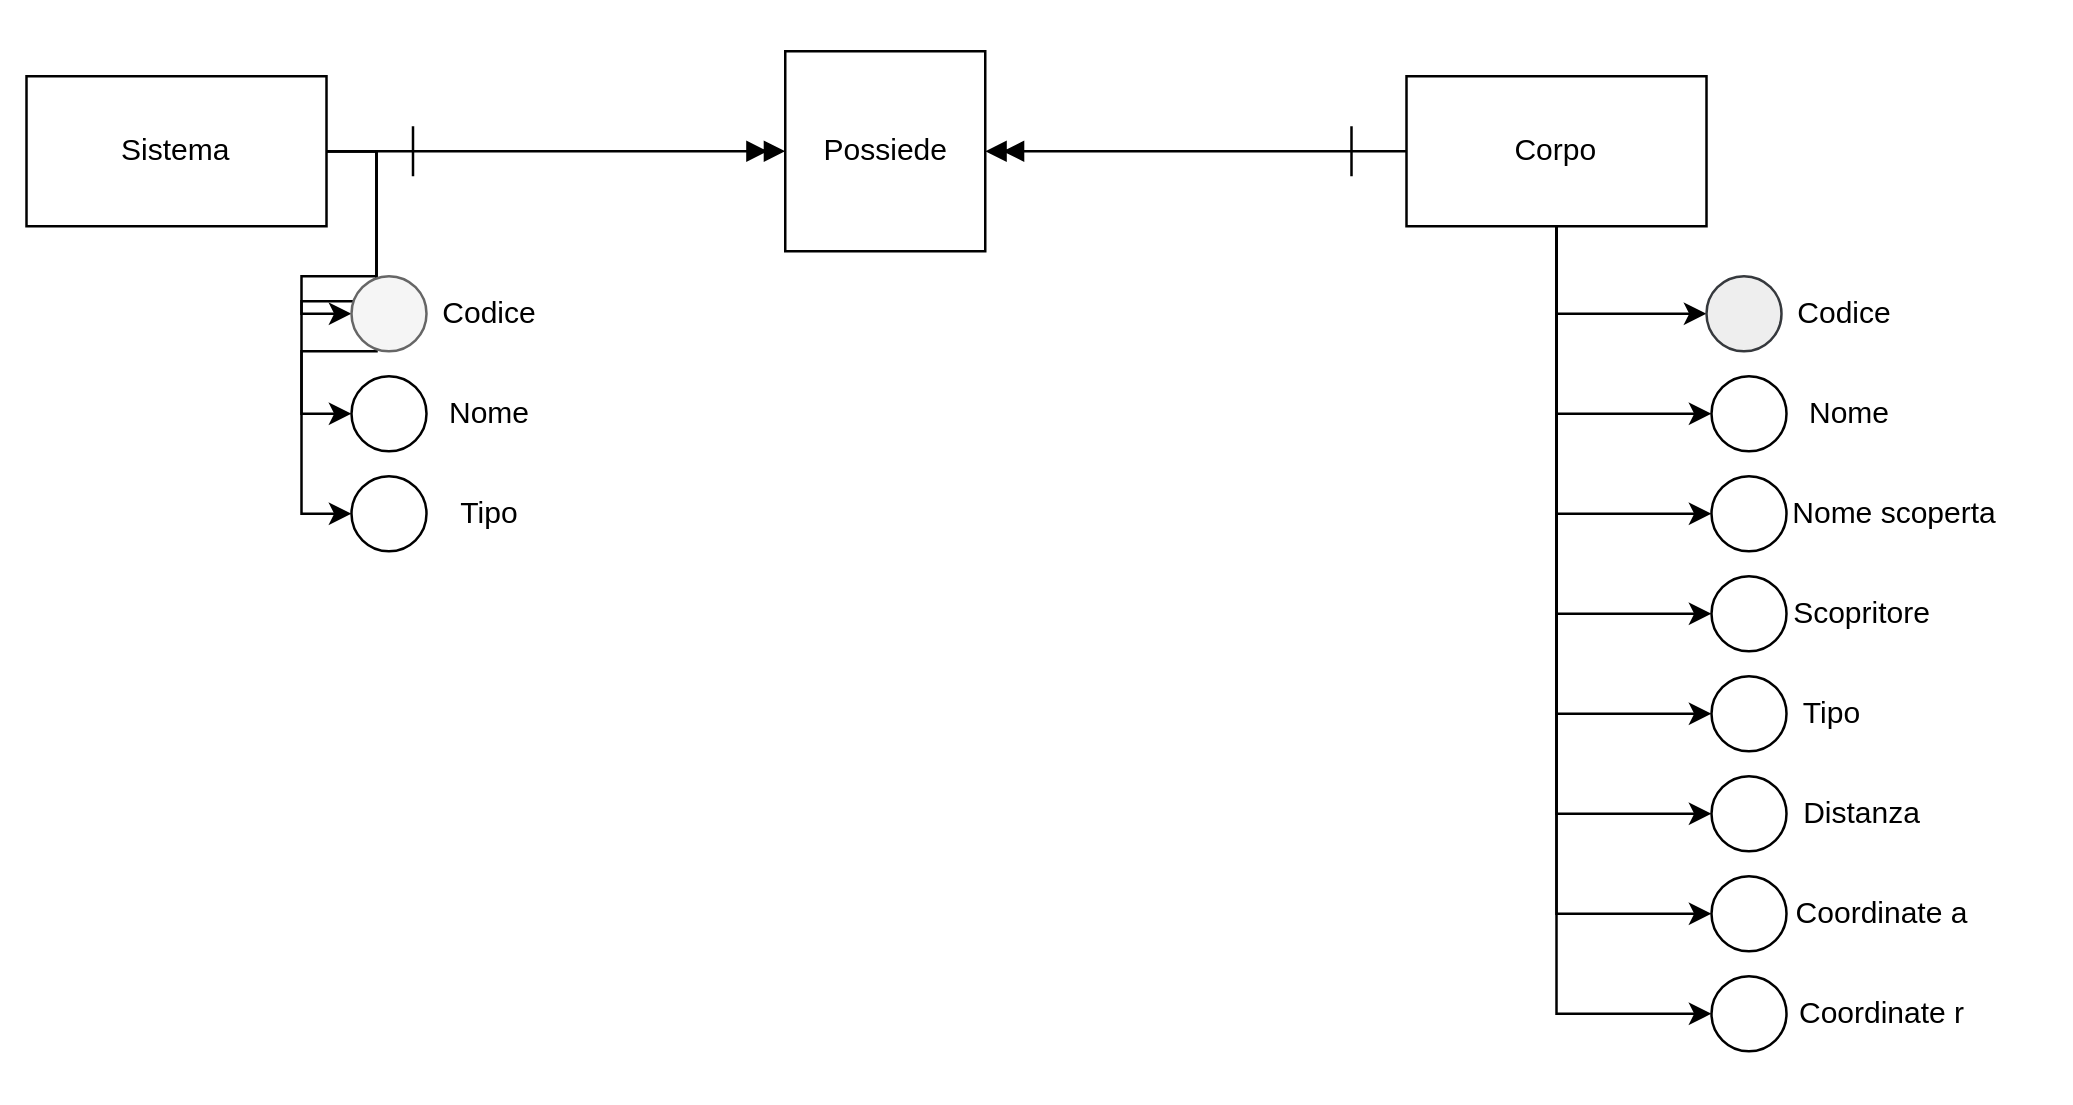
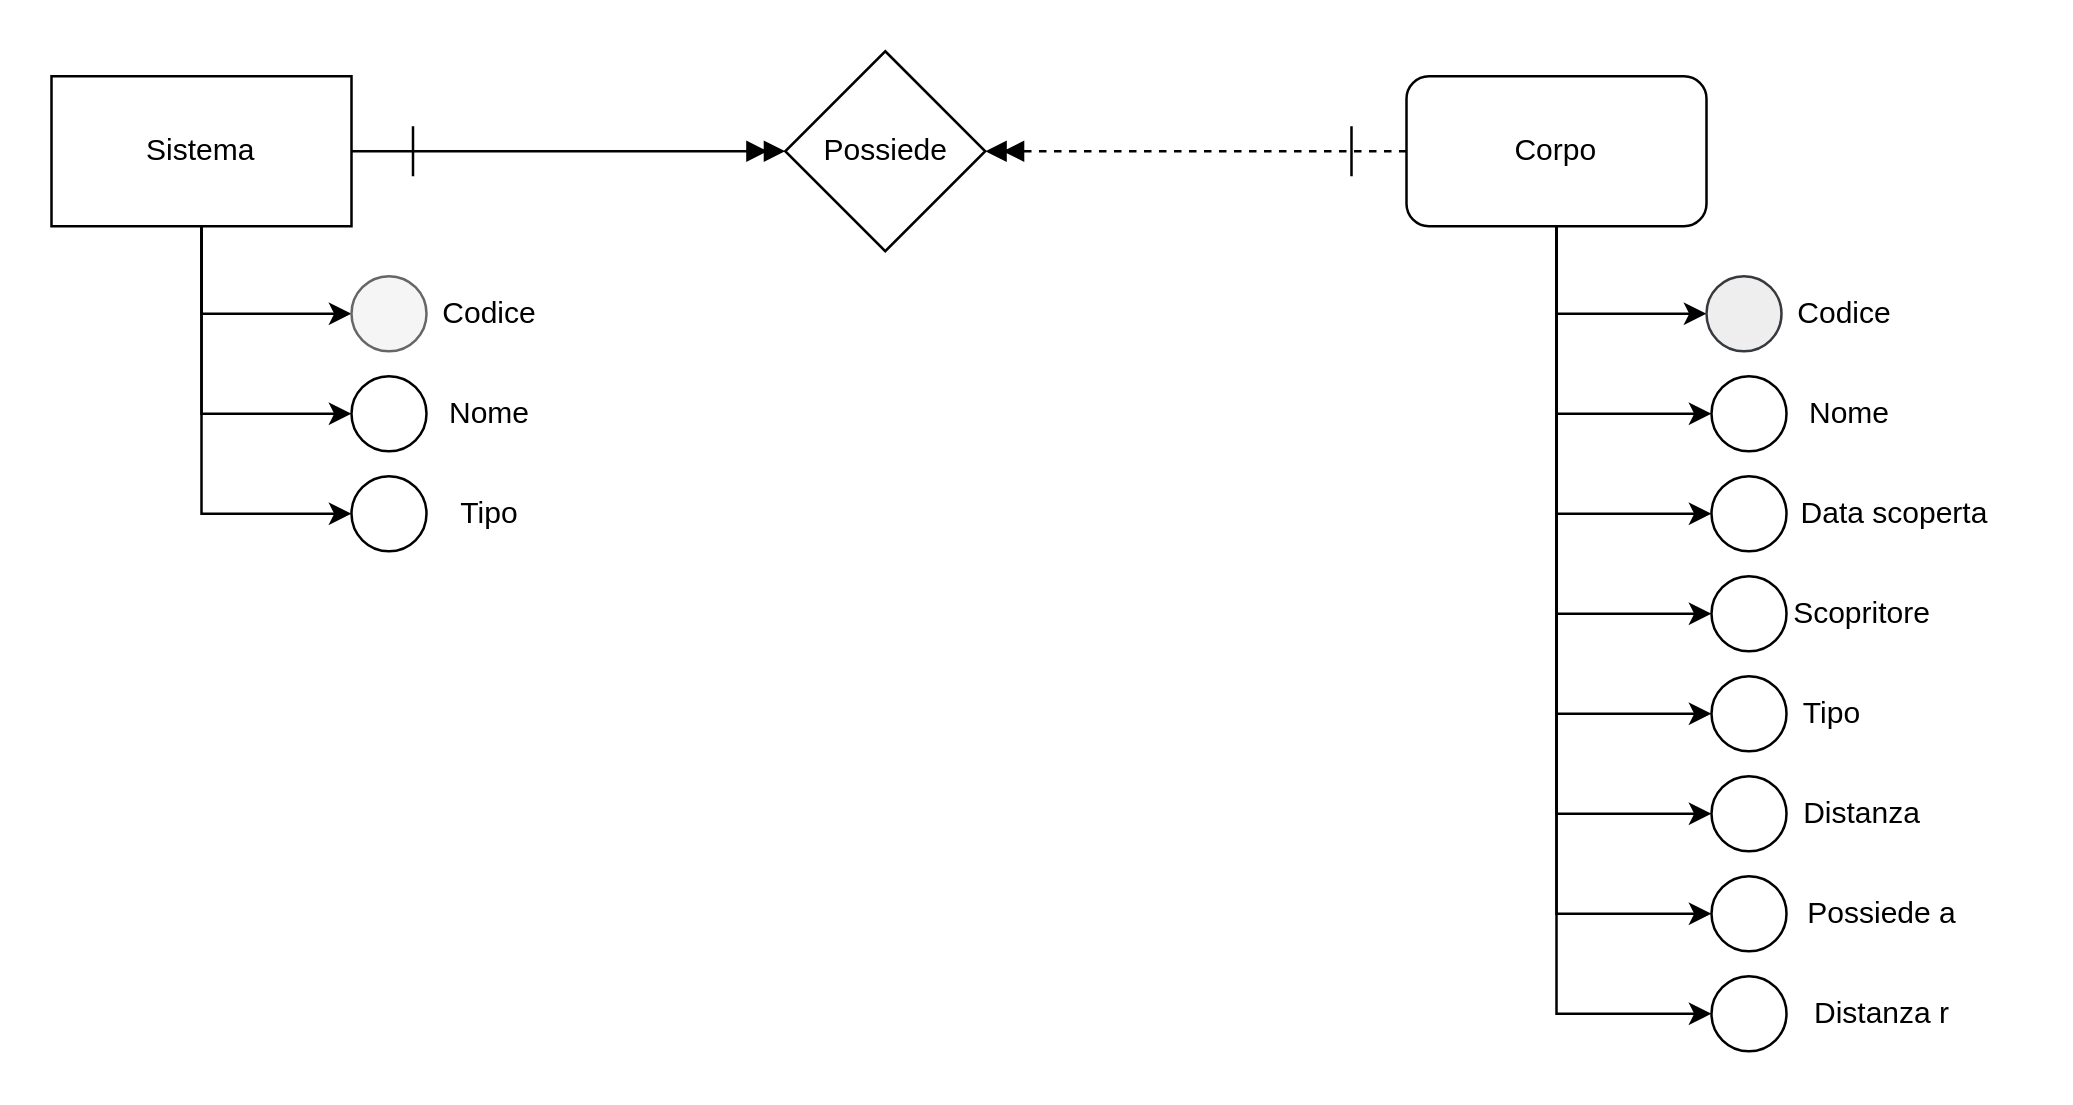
  <mxCell id="0" />
  <mxCell id="1" parent="0" />
  <mxCell id="2" style="edgeStyle=orthogonalEdgeStyle;rounded=0;orthogonalLoop=1;jettySize=auto;html=1;entryX=0;entryY=0.5;entryDx=0;entryDy=0;" edge="1" parent="1" source="6" target="7"><mxGeometry relative="1" as="geometry" /></mxCell>
  <mxCell id="3" style="edgeStyle=orthogonalEdgeStyle;rounded=0;orthogonalLoop=1;jettySize=auto;html=1;entryX=0;entryY=0.5;entryDx=0;entryDy=0;" edge="1" parent="1" source="6" target="9"><mxGeometry relative="1" as="geometry" /></mxCell>
  <mxCell id="4" style="edgeStyle=orthogonalEdgeStyle;rounded=0;orthogonalLoop=1;jettySize=auto;html=1;entryX=0;entryY=0.5;entryDx=0;entryDy=0;" edge="1" parent="1" source="6" target="11"><mxGeometry relative="1" as="geometry" /></mxCell>
  <mxCell id="5" style="edgeStyle=orthogonalEdgeStyle;rounded=0;orthogonalLoop=1;jettySize=auto;html=1;entryX=0;entryY=0.5;entryDx=0;entryDy=0;endArrow=doubleBlock;endFill=1;" edge="1" parent="1" source="6" target="13"><mxGeometry relative="1" as="geometry" /></mxCell>
- <mxCell id="6" value="Sistema" style="rounded=0;whiteSpace=wrap;html=1;" vertex="1" parent="1"><mxGeometry x="10" y="30" width="120" height="60" as="geometry" /></mxCell>
+ <mxCell id="6" value="Sistema" style="rounded=0;whiteSpace=wrap;html=1;" vertex="1" parent="1"><mxGeometry x="20" y="30" width="120" height="60" as="geometry" /></mxCell>
  <mxCell id="7" value="" style="ellipse;whiteSpace=wrap;html=1;aspect=fixed;fillColor=#f5f5f5;fontColor=#333333;strokeColor=#666666;" vertex="1" parent="1"><mxGeometry x="140" y="110" width="30" height="30" as="geometry" /></mxCell>
  <mxCell id="8" value="Codice" style="text;html=1;align=center;verticalAlign=middle;resizable=0;points=[];autosize=1;strokeColor=none;fillColor=none;" vertex="1" parent="1"><mxGeometry x="165" y="110" width="60" height="30" as="geometry" /></mxCell>
  <mxCell id="9" value="" style="ellipse;whiteSpace=wrap;html=1;aspect=fixed;" vertex="1" parent="1"><mxGeometry x="140" y="150" width="30" height="30" as="geometry" /></mxCell>
  <mxCell id="10" value="Nome" style="text;html=1;align=center;verticalAlign=middle;resizable=0;points=[];autosize=1;strokeColor=none;fillColor=none;" vertex="1" parent="1"><mxGeometry x="165" y="150" width="60" height="30" as="geometry" /></mxCell>
  <mxCell id="11" value="" style="ellipse;whiteSpace=wrap;html=1;aspect=fixed;" vertex="1" parent="1"><mxGeometry x="140" y="190" width="30" height="30" as="geometry" /></mxCell>
  <mxCell id="12" value="Tipo" style="text;html=1;align=center;verticalAlign=middle;resizable=0;points=[];autosize=1;strokeColor=none;fillColor=none;" vertex="1" parent="1"><mxGeometry x="170" y="190" width="50" height="30" as="geometry" /></mxCell>
- <mxCell id="13" value="Possiede" style="whiteSpace=wrap;html=1;rounded=0;" vertex="1" parent="1"><mxGeometry x="313.5" y="20" width="80" height="80" as="geometry" /></mxCell>
+ <mxCell id="13" value="Possiede" style="rhombus;whiteSpace=wrap;html=1;" vertex="1" parent="1"><mxGeometry x="313.5" y="20" width="80" height="80" as="geometry" /></mxCell>
  <mxCell id="14" style="edgeStyle=orthogonalEdgeStyle;rounded=0;orthogonalLoop=1;jettySize=auto;html=1;entryX=0;entryY=0.5;entryDx=0;entryDy=0;" edge="1" parent="1" source="23" target="24"><mxGeometry relative="1" as="geometry" /></mxCell>
  <mxCell id="15" style="edgeStyle=orthogonalEdgeStyle;rounded=0;orthogonalLoop=1;jettySize=auto;html=1;entryX=0;entryY=0.5;entryDx=0;entryDy=0;" edge="1" parent="1" source="23" target="26"><mxGeometry relative="1" as="geometry"><Array as="points"><mxPoint x="622" y="165" /></Array></mxGeometry></mxCell>
  <mxCell id="16" style="edgeStyle=orthogonalEdgeStyle;rounded=0;orthogonalLoop=1;jettySize=auto;html=1;entryX=0;entryY=0.5;entryDx=0;entryDy=0;" edge="1" parent="1" source="23" target="28"><mxGeometry relative="1" as="geometry"><Array as="points"><mxPoint x="622" y="205" /></Array></mxGeometry></mxCell>
  <mxCell id="17" style="edgeStyle=orthogonalEdgeStyle;rounded=0;orthogonalLoop=1;jettySize=auto;html=1;entryX=0;entryY=0.5;entryDx=0;entryDy=0;" edge="1" parent="1" source="23" target="30"><mxGeometry relative="1" as="geometry"><Array as="points"><mxPoint x="622" y="245" /></Array></mxGeometry></mxCell>
  <mxCell id="18" style="edgeStyle=orthogonalEdgeStyle;rounded=0;orthogonalLoop=1;jettySize=auto;html=1;entryX=0;entryY=0.5;entryDx=0;entryDy=0;" edge="1" parent="1" source="23" target="32"><mxGeometry relative="1" as="geometry"><Array as="points"><mxPoint x="622" y="285" /></Array></mxGeometry></mxCell>
  <mxCell id="19" style="edgeStyle=orthogonalEdgeStyle;rounded=0;orthogonalLoop=1;jettySize=auto;html=1;entryX=0;entryY=0.5;entryDx=0;entryDy=0;" edge="1" parent="1" source="23" target="34"><mxGeometry relative="1" as="geometry"><Array as="points"><mxPoint x="622" y="325" /></Array></mxGeometry></mxCell>
  <mxCell id="20" style="edgeStyle=orthogonalEdgeStyle;rounded=0;orthogonalLoop=1;jettySize=auto;html=1;entryX=0;entryY=0.5;entryDx=0;entryDy=0;" edge="1" parent="1" source="23" target="36"><mxGeometry relative="1" as="geometry"><Array as="points"><mxPoint x="622" y="365" /></Array></mxGeometry></mxCell>
- <mxCell id="21" style="edgeStyle=orthogonalEdgeStyle;rounded=0;orthogonalLoop=1;jettySize=auto;html=1;entryX=1;entryY=0.5;entryDx=0;entryDy=0;endArrow=doubleBlock;endFill=1;" edge="1" parent="1" source="23" target="13"><mxGeometry relative="1" as="geometry" /></mxCell>
+ <mxCell id="21" style="edgeStyle=orthogonalEdgeStyle;rounded=0;orthogonalLoop=1;jettySize=auto;html=1;entryX=1;entryY=0.5;entryDx=0;entryDy=0;endArrow=doubleBlock;endFill=1;dashed=1;" edge="1" parent="1" source="23" target="13"><mxGeometry relative="1" as="geometry" /></mxCell>
  <mxCell id="22" style="edgeStyle=orthogonalEdgeStyle;rounded=0;orthogonalLoop=1;jettySize=auto;html=1;entryX=0;entryY=0.5;entryDx=0;entryDy=0;" edge="1" parent="1" source="23" target="40"><mxGeometry relative="1" as="geometry"><Array as="points"><mxPoint x="622" y="405" /></Array></mxGeometry></mxCell>
- <mxCell id="23" value="Corpo" style="rounded=0;whiteSpace=wrap;html=1;" vertex="1" parent="1"><mxGeometry x="562" y="30" width="120" height="60" as="geometry" /></mxCell>
+ <mxCell id="23" value="Corpo" style="whiteSpace=wrap;html=1;rounded=1;" vertex="1" parent="1"><mxGeometry x="562" y="30" width="120" height="60" as="geometry" /></mxCell>
  <mxCell id="24" value="" style="ellipse;whiteSpace=wrap;html=1;aspect=fixed;fillColor=#eeeeee;strokeColor=#36393d;" vertex="1" parent="1"><mxGeometry x="682" y="110" width="30" height="30" as="geometry" /></mxCell>
  <mxCell id="25" value="Codice" style="text;html=1;align=center;verticalAlign=middle;resizable=0;points=[];autosize=1;strokeColor=none;fillColor=none;" vertex="1" parent="1"><mxGeometry x="707" y="110" width="60" height="30" as="geometry" /></mxCell>
  <mxCell id="26" value="" style="ellipse;whiteSpace=wrap;html=1;aspect=fixed;" vertex="1" parent="1"><mxGeometry x="684" y="150" width="30" height="30" as="geometry" /></mxCell>
  <mxCell id="27" value="Nome" style="text;html=1;align=center;verticalAlign=middle;resizable=0;points=[];autosize=1;strokeColor=none;fillColor=none;" vertex="1" parent="1"><mxGeometry x="709" y="150" width="60" height="30" as="geometry" /></mxCell>
  <mxCell id="28" value="" style="ellipse;whiteSpace=wrap;html=1;aspect=fixed;" vertex="1" parent="1"><mxGeometry x="684" y="190" width="30" height="30" as="geometry" /></mxCell>
- <mxCell id="29" value="Nome scoperta" style="text;html=1;align=center;verticalAlign=middle;resizable=0;points=[];autosize=1;strokeColor=none;fillColor=none;" vertex="1" parent="1"><mxGeometry x="707" y="190" width="100" height="30" as="geometry" /></mxCell>
+ <mxCell id="29" value="Data scoperta" style="text;html=1;align=center;verticalAlign=middle;resizable=0;points=[];autosize=1;strokeColor=none;fillColor=none;" vertex="1" parent="1"><mxGeometry x="707" y="190" width="100" height="30" as="geometry" /></mxCell>
  <mxCell id="30" value="" style="ellipse;whiteSpace=wrap;html=1;aspect=fixed;" vertex="1" parent="1"><mxGeometry x="684" y="230" width="30" height="30" as="geometry" /></mxCell>
  <mxCell id="31" value="Scopritore" style="text;html=1;align=center;verticalAlign=middle;resizable=0;points=[];autosize=1;strokeColor=none;fillColor=none;" vertex="1" parent="1"><mxGeometry x="704" y="230" width="80" height="30" as="geometry" /></mxCell>
  <mxCell id="32" value="" style="ellipse;whiteSpace=wrap;html=1;aspect=fixed;" vertex="1" parent="1"><mxGeometry x="684" y="270" width="30" height="30" as="geometry" /></mxCell>
  <mxCell id="33" value="Tipo" style="text;html=1;align=center;verticalAlign=middle;resizable=0;points=[];autosize=1;strokeColor=none;fillColor=none;" vertex="1" parent="1"><mxGeometry x="707" y="270" width="50" height="30" as="geometry" /></mxCell>
  <mxCell id="34" value="" style="ellipse;whiteSpace=wrap;html=1;aspect=fixed;" vertex="1" parent="1"><mxGeometry x="684" y="310" width="30" height="30" as="geometry" /></mxCell>
  <mxCell id="35" value="Distanza" style="text;html=1;align=center;verticalAlign=middle;resizable=0;points=[];autosize=1;strokeColor=none;fillColor=none;" vertex="1" parent="1"><mxGeometry x="709" y="310" width="70" height="30" as="geometry" /></mxCell>
  <mxCell id="36" value="" style="ellipse;whiteSpace=wrap;html=1;aspect=fixed;" vertex="1" parent="1"><mxGeometry x="684" y="350" width="30" height="30" as="geometry" /></mxCell>
- <mxCell id="37" value="Coordinate a" style="text;html=1;align=center;verticalAlign=middle;resizable=0;points=[];autosize=1;strokeColor=none;fillColor=none;" vertex="1" parent="1"><mxGeometry x="707" y="350" width="90" height="30" as="geometry" /></mxCell>
+ <mxCell id="37" value="Possiede a" style="text;html=1;align=center;verticalAlign=middle;resizable=0;points=[];autosize=1;strokeColor=none;fillColor=none;" vertex="1" parent="1"><mxGeometry x="707" y="350" width="90" height="30" as="geometry" /></mxCell>
  <mxCell id="38" value="" style="endArrow=none;html=1;rounded=0;" edge="1" parent="1"><mxGeometry width="50" height="50" relative="1" as="geometry"><mxPoint x="164.6" y="70" as="sourcePoint" /><mxPoint x="164.6" y="50" as="targetPoint" /></mxGeometry></mxCell>
  <mxCell id="39" value="" style="endArrow=none;html=1;rounded=0;" edge="1" parent="1"><mxGeometry width="50" height="50" relative="1" as="geometry"><mxPoint x="540" y="70" as="sourcePoint" /><mxPoint x="540" y="50" as="targetPoint" /></mxGeometry></mxCell>
  <mxCell id="40" value="" style="ellipse;whiteSpace=wrap;html=1;aspect=fixed;" vertex="1" parent="1"><mxGeometry x="684" y="390" width="30" height="30" as="geometry" /></mxCell>
- <mxCell id="41" value="Coordinate r" style="text;html=1;align=center;verticalAlign=middle;resizable=0;points=[];autosize=1;strokeColor=none;fillColor=none;" vertex="1" parent="1"><mxGeometry x="707" y="390" width="90" height="30" as="geometry" /></mxCell>
+ <mxCell id="41" value="Distanza r" style="text;html=1;align=center;verticalAlign=middle;resizable=0;points=[];autosize=1;strokeColor=none;fillColor=none;" vertex="1" parent="1"><mxGeometry x="707" y="390" width="90" height="30" as="geometry" /></mxCell>
